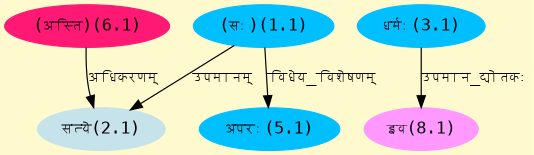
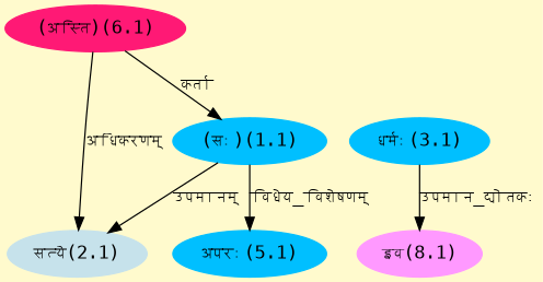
  digraph {
    bgcolor=lemonchiffon1
    compound=true
    fontname="DejaVu Sans Mono"
    rankdir=BT
    node [color="#00BFFF" fontname="DejaVu Sans Mono" style=filled]
    edge [dir=back fontname="DejaVu Sans Mono"]
    n1 [label="(सः)(1.1)"]
    n2 [color="#FF1975" label="(अस्ति)(6.1)"]
    n3 [color="#C6E2EB" label="सत्ये(2.1)"]
    n4 [label="धर्मः(3.1)"]
    n5 [color="#FF99FF" label="इव(8.1)"]
    n6 [label="अपरः(5.1)"]
+   n1 -> n2 [label="कर्ता"]
    n3 -> n1 [label="उपमानम्"]
    n3 -> n2 [label="अधिकरणम्"]
    n5 -> n4 [label="उपमान_द्योतकः"]
    n6 -> n1 [label="विधेय_विशेषणम्"]
  }
